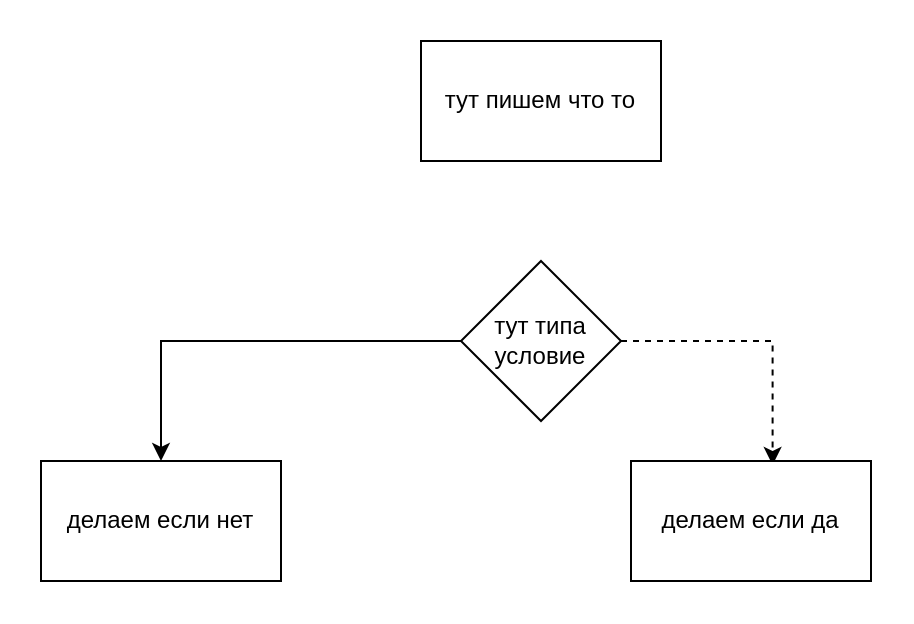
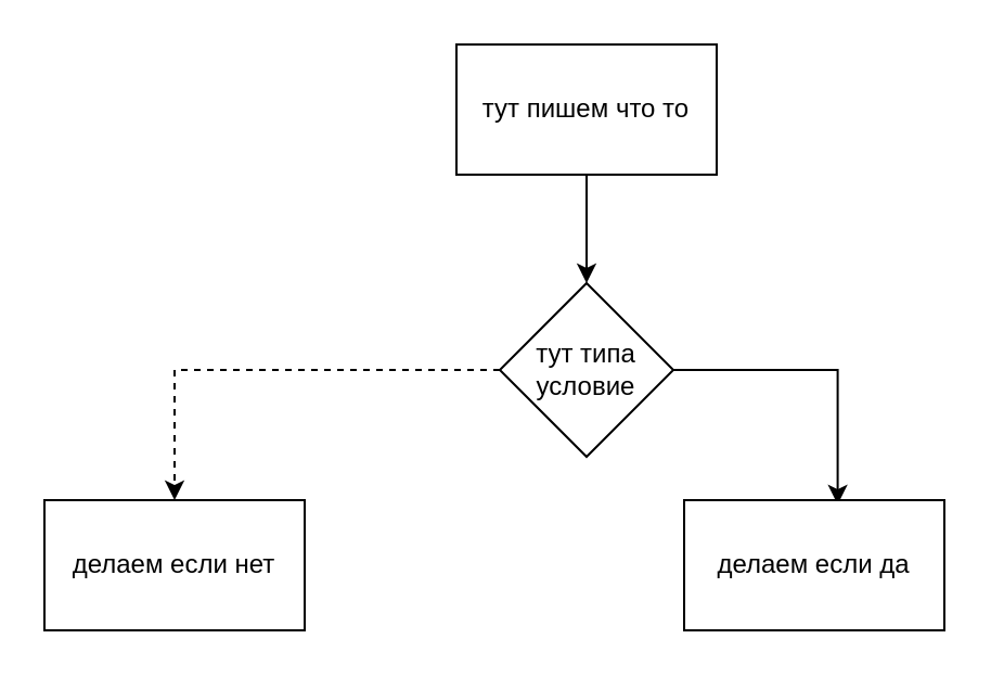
  <mxCell id="0" />
  <mxCell id="1" parent="0" />
+ <mxCell id="2" style="edgeStyle=orthogonalEdgeStyle;rounded=0;orthogonalLoop=1;jettySize=auto;html=1;exitX=0.5;exitY=1;exitDx=0;exitDy=0;entryX=0.5;entryY=0;entryDx=0;entryDy=0;" edge="1" parent="1" source="3" target="6"><mxGeometry relative="1" as="geometry" /></mxCell>
  <mxCell id="3" value="тут пишем что то" style="rounded=0;whiteSpace=wrap;html=1;" vertex="1" parent="1"><mxGeometry x="210" y="20" width="120" height="60" as="geometry" /></mxCell>
- <mxCell id="4" style="edgeStyle=orthogonalEdgeStyle;rounded=0;orthogonalLoop=1;jettySize=auto;html=1;exitX=0;exitY=0.5;exitDx=0;exitDy=0;entryX=0.5;entryY=0;entryDx=0;entryDy=0;" edge="1" parent="1" source="6" target="8"><mxGeometry relative="1" as="geometry" /></mxCell>
- <mxCell id="5" style="edgeStyle=orthogonalEdgeStyle;rounded=0;orthogonalLoop=1;jettySize=auto;html=1;exitX=1;exitY=0.5;exitDx=0;exitDy=0;entryX=0.59;entryY=0.033;entryDx=0;entryDy=0;entryPerimeter=0;dashed=1;" edge="1" parent="1" source="6" target="7"><mxGeometry relative="1" as="geometry" /></mxCell>
+ <mxCell id="4" style="edgeStyle=orthogonalEdgeStyle;rounded=0;orthogonalLoop=1;jettySize=auto;html=1;exitX=0;exitY=0.5;exitDx=0;exitDy=0;entryX=0.5;entryY=0;entryDx=0;entryDy=0;dashed=1;" edge="1" parent="1" source="6" target="8"><mxGeometry relative="1" as="geometry" /></mxCell>
+ <mxCell id="5" style="edgeStyle=orthogonalEdgeStyle;rounded=0;orthogonalLoop=1;jettySize=auto;html=1;exitX=1;exitY=0.5;exitDx=0;exitDy=0;entryX=0.59;entryY=0.033;entryDx=0;entryDy=0;entryPerimeter=0;" edge="1" parent="1" source="6" target="7"><mxGeometry relative="1" as="geometry" /></mxCell>
  <mxCell id="6" value="тут типа условие" style="rhombus;whiteSpace=wrap;html=1;" vertex="1" parent="1"><mxGeometry x="230" y="130" width="80" height="80" as="geometry" /></mxCell>
  <mxCell id="7" value="делаем если да" style="rounded=0;whiteSpace=wrap;html=1;" vertex="1" parent="1"><mxGeometry x="315" y="230" width="120" height="60" as="geometry" /></mxCell>
  <mxCell id="8" value="делаем если нет" style="rounded=0;whiteSpace=wrap;html=1;" vertex="1" parent="1"><mxGeometry x="20" y="230" width="120" height="60" as="geometry" /></mxCell>
